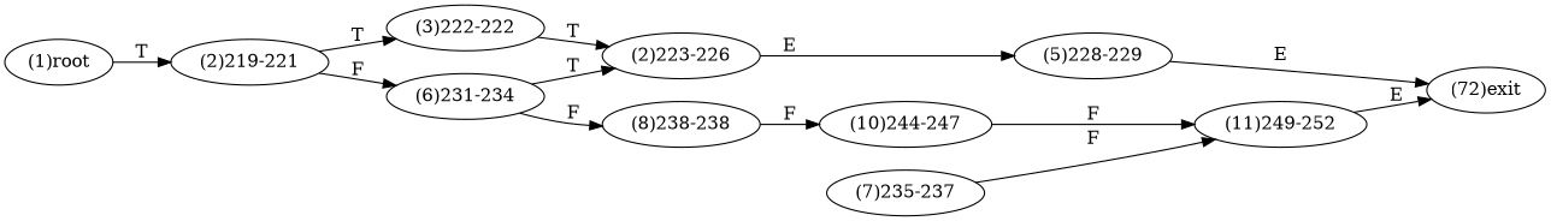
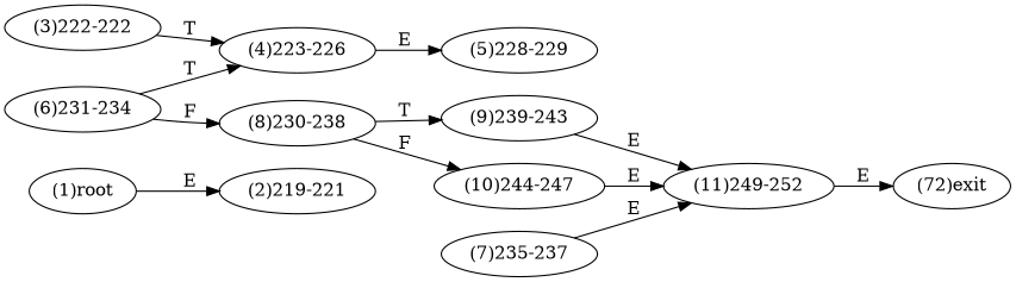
  digraph {
    rankdir=LR
    n1 [label="(1)root"]
    n2 [label="(2)219-221"]
    n3 [label="(3)222-222"]
    n4 [label="(6)231-234"]
-   n5 [label="(2)223-226"]
-   n6 [label="(8)238-238"]
+   n5 [label="(4)223-226"]
+   n6 [label="(8)230-238"]
    n7 [label="(5)228-229"]
    n8 [label="(72)exit"]
    n9 [label="(7)235-237"]
    n10 [label="(11)249-252"]
+   n11 [label="(9)239-243"]
    n12 [label="(10)244-247"]
-   n1 -> n2 [label=T]
-   n2 -> n3 [label=T]
-   n2 -> n4 [label=F]
+   n1 -> n2 [label=E]
    n3 -> n5 [label=T]
    n4 -> n5 [label=T]
    n4 -> n6 [label=F]
    n5 -> n7 [label=E]
+   n6 -> n11 [label=T]
    n6 -> n12 [label=F]
-   n7 -> n8 [label=E]
-   n9 -> n10 [label=F]
+   n9 -> n10 [label=E]
    n10 -> n8 [label=E]
-   n12 -> n10 [label=F]
+   n11 -> n10 [label=E]
+   n12 -> n10 [label=E]
  }
